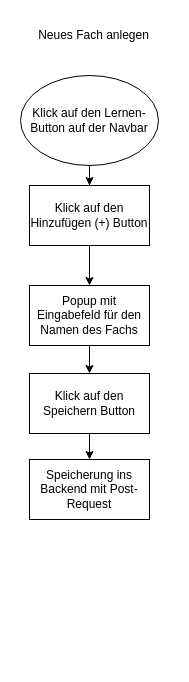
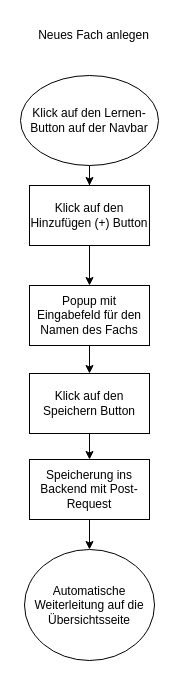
  <mxCell id="0" />
  <mxCell id="1" parent="0" />
  <mxCell id="2" value="" style="edgeStyle=orthogonalEdgeStyle;rounded=0;orthogonalLoop=1;jettySize=auto;html=1;" edge="1" parent="1" source="3" target="6"><mxGeometry relative="1" as="geometry" /></mxCell>
  <mxCell id="3" value="Klick auf den Lernen- Button auf der Navbar" style="ellipse;whiteSpace=wrap;html=1;" vertex="1" parent="1"><mxGeometry x="20" y="75" width="138" height="90" as="geometry" /></mxCell>
  <mxCell id="4" value="Neues Fach anlegen" style="text;html=1;strokeColor=none;fillColor=none;align=center;verticalAlign=middle;whiteSpace=wrap;rounded=0;" vertex="1" parent="1"><mxGeometry x="20" y="20" width="147" height="30" as="geometry" /></mxCell>
  <mxCell id="5" value="" style="edgeStyle=orthogonalEdgeStyle;rounded=0;orthogonalLoop=1;jettySize=auto;html=1;" edge="1" parent="1" source="6" target="8"><mxGeometry relative="1" as="geometry" /></mxCell>
  <mxCell id="6" value="Klick auf den Hinzufügen (+) Button " style="whiteSpace=wrap;html=1;" vertex="1" parent="1"><mxGeometry x="29" y="185" width="120" height="60" as="geometry" /></mxCell>
  <mxCell id="7" value="" style="edgeStyle=orthogonalEdgeStyle;rounded=0;orthogonalLoop=1;jettySize=auto;html=1;" edge="1" parent="1" source="8" target="10"><mxGeometry relative="1" as="geometry" /></mxCell>
  <mxCell id="8" value="Popup mit Eingabefeld für den Namen des Fachs" style="whiteSpace=wrap;html=1;" vertex="1" parent="1"><mxGeometry x="29" y="285" width="120" height="60" as="geometry" /></mxCell>
  <mxCell id="9" value="" style="edgeStyle=orthogonalEdgeStyle;rounded=0;orthogonalLoop=1;jettySize=auto;html=1;" edge="1" parent="1" source="10" target="12"><mxGeometry relative="1" as="geometry" /></mxCell>
  <mxCell id="10" value="Klick auf den Speichern Button" style="whiteSpace=wrap;html=1;" vertex="1" parent="1"><mxGeometry x="29" y="373" width="120" height="60" as="geometry" /></mxCell>
+ <mxCell id="11" value="" style="edgeStyle=orthogonalEdgeStyle;rounded=0;orthogonalLoop=1;jettySize=auto;html=1;" edge="1" parent="1" source="12" target="13"><mxGeometry relative="1" as="geometry" /></mxCell>
  <mxCell id="12" value="Speicherung ins Backend mit Post-Request" style="whiteSpace=wrap;html=1;" vertex="1" parent="1"><mxGeometry x="29" y="459" width="120" height="60" as="geometry" /></mxCell>
+ <mxCell id="13" value="Automatische Weiterleitung auf die Übersichtsseite" style="ellipse;whiteSpace=wrap;html=1;" vertex="1" parent="1"><mxGeometry x="24" y="549" width="130" height="111" as="geometry" /></mxCell>
